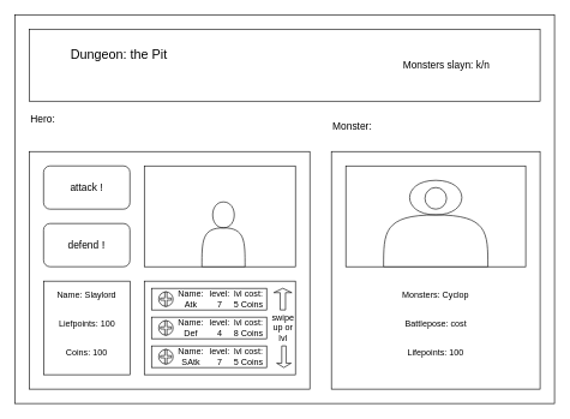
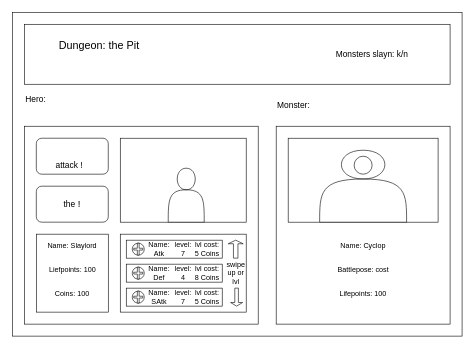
  <mxCell id="0" />
  <mxCell id="1" parent="0" />
  <mxCell id="2" value="" style="rounded=0;whiteSpace=wrap;html=1;" vertex="1" parent="1"><mxGeometry x="20" y="20" width="750" height="540" as="geometry" /></mxCell>
  <mxCell id="3" value="" style="rounded=0;whiteSpace=wrap;html=1;" vertex="1" parent="1"><mxGeometry x="40" y="40" width="710" height="100" as="geometry" /></mxCell>
  <mxCell id="4" value="&lt;font style=&quot;font-size: 18px&quot;&gt;Dungeon: the Pit&lt;/font&gt;" style="text;html=1;strokeColor=none;fillColor=none;align=center;verticalAlign=middle;whiteSpace=wrap;rounded=0;" vertex="1" parent="1"><mxGeometry x="80" y="65" width="170" height="20" as="geometry" /></mxCell>
  <mxCell id="5" value="&lt;font style=&quot;font-size: 14px&quot;&gt;Monsters slayn: k/n&lt;/font&gt;" style="text;html=1;strokeColor=none;fillColor=none;align=center;verticalAlign=middle;whiteSpace=wrap;rounded=0;" vertex="1" parent="1"><mxGeometry x="530" y="80" width="180" height="20" as="geometry" /></mxCell>
  <mxCell id="6" value="" style="rounded=0;whiteSpace=wrap;html=1;" vertex="1" parent="1"><mxGeometry x="40" y="210" width="390" height="330" as="geometry" /></mxCell>
  <mxCell id="7" value="" style="rounded=0;whiteSpace=wrap;html=1;" vertex="1" parent="1"><mxGeometry x="460" y="210" width="290" height="330" as="geometry" /></mxCell>
  <mxCell id="8" value="&lt;div align=&quot;left&quot;&gt;&lt;font style=&quot;font-size: 14px&quot;&gt;Hero:&lt;/font&gt;&lt;/div&gt;" style="text;html=1;strokeColor=none;fillColor=none;align=left;verticalAlign=middle;whiteSpace=wrap;rounded=0;" vertex="1" parent="1"><mxGeometry x="40" y="155" width="40" height="20" as="geometry" /></mxCell>
  <mxCell id="9" value="&lt;div align=&quot;left&quot;&gt;&lt;font style=&quot;font-size: 14px&quot;&gt;Monster:&lt;/font&gt;&lt;/div&gt;" style="text;html=1;strokeColor=none;fillColor=none;align=left;verticalAlign=middle;whiteSpace=wrap;rounded=0;" vertex="1" parent="1"><mxGeometry x="460" y="165" width="40" height="20" as="geometry" /></mxCell>
  <mxCell id="10" value="" style="rounded=1;whiteSpace=wrap;html=1;" vertex="1" parent="1"><mxGeometry x="60" y="230" width="120" height="60" as="geometry" /></mxCell>
  <mxCell id="11" value="" style="rounded=1;whiteSpace=wrap;html=1;" vertex="1" parent="1"><mxGeometry x="60" y="310" width="120" height="60" as="geometry" /></mxCell>
- <mxCell id="12" value="&lt;font style=&quot;font-size: 14px&quot;&gt;attack !&lt;/font&gt;" style="text;html=1;strokeColor=none;fillColor=none;align=center;verticalAlign=middle;whiteSpace=wrap;rounded=0;" vertex="1" parent="1"><mxGeometry x="95" y="250" width="50" height="20" as="geometry" /></mxCell>
- <mxCell id="13" value="&lt;font style=&quot;font-size: 14px&quot;&gt;defend&lt;/font&gt;&lt;font size=&quot;3&quot;&gt; !&lt;/font&gt;" style="text;html=1;strokeColor=none;fillColor=none;align=center;verticalAlign=middle;whiteSpace=wrap;rounded=0;" vertex="1" parent="1"><mxGeometry x="90" y="330" width="60" height="20" as="geometry" /></mxCell>
+ <mxCell id="12" value="&lt;font style=&quot;font-size: 14px&quot;&gt;attack !&lt;/font&gt;" style="text;html=1;strokeColor=none;fillColor=none;align=center;verticalAlign=middle;whiteSpace=wrap;rounded=0;" vertex="1" parent="1"><mxGeometry x="90" y="265" width="50" height="20" as="geometry" /></mxCell>
+ <mxCell id="13" value="&lt;font style=&quot;font-size: 14px&quot;&gt;the&lt;/font&gt;&lt;font size=&quot;3&quot;&gt; !&lt;/font&gt;" style="text;html=1;strokeColor=none;fillColor=none;align=center;verticalAlign=middle;whiteSpace=wrap;rounded=0;" vertex="1" parent="1"><mxGeometry x="90" y="330" width="60" height="20" as="geometry" /></mxCell>
  <mxCell id="14" value="" style="rounded=0;whiteSpace=wrap;html=1;" vertex="1" parent="1"><mxGeometry x="200" y="230" width="210" height="140" as="geometry" /></mxCell>
  <mxCell id="15" value="" style="shape=actor;whiteSpace=wrap;html=1;" vertex="1" parent="1"><mxGeometry x="280" y="280" width="60" height="90" as="geometry" /></mxCell>
  <mxCell id="16" value="" style="rounded=0;whiteSpace=wrap;html=1;" vertex="1" parent="1"><mxGeometry x="480" y="230" width="250" height="140" as="geometry" /></mxCell>
  <mxCell id="17" value="" style="shape=actor;whiteSpace=wrap;html=1;" vertex="1" parent="1"><mxGeometry x="532.5" y="250" width="145" height="120" as="geometry" /></mxCell>
  <mxCell id="18" value="" style="ellipse;whiteSpace=wrap;html=1;aspect=fixed;" vertex="1" parent="1"><mxGeometry x="590" y="260" width="30" height="30" as="geometry" /></mxCell>
- <mxCell id="19" value="Monsters: Cyclop" style="text;html=1;strokeColor=none;fillColor=none;align=center;verticalAlign=middle;whiteSpace=wrap;rounded=0;" vertex="1" parent="1"><mxGeometry x="535" y="400" width="140" height="20" as="geometry" /></mxCell>
+ <mxCell id="19" value="Name: Cyclop" style="text;html=1;strokeColor=none;fillColor=none;align=center;verticalAlign=middle;whiteSpace=wrap;rounded=0;" vertex="1" parent="1"><mxGeometry x="535" y="400" width="140" height="20" as="geometry" /></mxCell>
  <mxCell id="20" value="Battlepose: cost" style="text;html=1;strokeColor=none;fillColor=none;align=center;verticalAlign=middle;whiteSpace=wrap;rounded=0;" vertex="1" parent="1"><mxGeometry x="542.5" y="440" width="125" height="20" as="geometry" /></mxCell>
  <mxCell id="21" value="Lifepoints: 100" style="text;html=1;strokeColor=none;fillColor=none;align=center;verticalAlign=middle;whiteSpace=wrap;rounded=0;" vertex="1" parent="1"><mxGeometry x="550" y="480" width="110" height="20" as="geometry" /></mxCell>
  <mxCell id="22" value="" style="rounded=0;whiteSpace=wrap;html=1;" vertex="1" parent="1"><mxGeometry x="60" y="390" width="120" height="130" as="geometry" /></mxCell>
  <mxCell id="23" value="Name: Slaylord" style="text;html=1;strokeColor=none;fillColor=none;align=center;verticalAlign=middle;whiteSpace=wrap;rounded=0;" vertex="1" parent="1"><mxGeometry x="60" y="400" width="120" height="20" as="geometry" /></mxCell>
  <mxCell id="24" value="Liefpoints: 100" style="text;html=1;strokeColor=none;fillColor=none;align=center;verticalAlign=middle;whiteSpace=wrap;rounded=0;" vertex="1" parent="1"><mxGeometry x="47.5" y="440" width="145" height="20" as="geometry" /></mxCell>
  <mxCell id="25" value="Coins: 100" style="text;html=1;strokeColor=none;fillColor=none;align=center;verticalAlign=middle;whiteSpace=wrap;rounded=0;" vertex="1" parent="1"><mxGeometry x="75" y="480" width="90" height="20" as="geometry" /></mxCell>
  <mxCell id="26" value="" style="rounded=0;whiteSpace=wrap;html=1;" vertex="1" parent="1"><mxGeometry x="200" y="390" width="210" height="130" as="geometry" /></mxCell>
  <mxCell id="27" value="" style="rounded=0;whiteSpace=wrap;html=1;" vertex="1" parent="1"><mxGeometry x="210" y="400" width="160" height="30" as="geometry" /></mxCell>
  <mxCell id="28" value="" style="shape=singleArrow;direction=north;whiteSpace=wrap;html=1;" vertex="1" parent="1"><mxGeometry x="380" y="400" width="25" height="30" as="geometry" /></mxCell>
  <mxCell id="29" value="" style="shape=singleArrow;direction=south;whiteSpace=wrap;html=1;" vertex="1" parent="1"><mxGeometry x="384" y="480" width="20" height="30" as="geometry" /></mxCell>
  <mxCell id="30" value="swipe up or lvl" style="text;html=1;strokeColor=none;fillColor=none;align=center;verticalAlign=middle;whiteSpace=wrap;rounded=0;" vertex="1" parent="1"><mxGeometry x="372.5" y="445" width="40" height="20" as="geometry" /></mxCell>
  <mxCell id="31" value="Name: Atk" style="text;html=1;strokeColor=none;fillColor=none;align=center;verticalAlign=middle;whiteSpace=wrap;rounded=0;" vertex="1" parent="1"><mxGeometry x="245" y="405" width="40" height="20" as="geometry" /></mxCell>
  <mxCell id="32" value="&lt;div&gt;level:&lt;/div&gt;&lt;div&gt;7&lt;br&gt;&lt;/div&gt;" style="text;html=1;strokeColor=none;fillColor=none;align=center;verticalAlign=middle;whiteSpace=wrap;rounded=0;" vertex="1" parent="1"><mxGeometry x="285" y="405" width="40" height="20" as="geometry" /></mxCell>
  <mxCell id="33" value="&lt;div&gt;lvl cost:&lt;/div&gt;&lt;div&gt;5 Coins&lt;br&gt;&lt;/div&gt;" style="text;html=1;strokeColor=none;fillColor=none;align=center;verticalAlign=middle;whiteSpace=wrap;rounded=0;" vertex="1" parent="1"><mxGeometry x="320" y="405" width="50" height="20" as="geometry" /></mxCell>
  <mxCell id="34" value="" style="ellipse;whiteSpace=wrap;html=1;aspect=fixed;" vertex="1" parent="1"><mxGeometry x="220" y="405" width="20" height="20" as="geometry" /></mxCell>
  <mxCell id="35" value="" style="shape=cross;whiteSpace=wrap;html=1;" vertex="1" parent="1"><mxGeometry x="222.5" y="405" width="15" height="20" as="geometry" /></mxCell>
  <mxCell id="36" value="" style="rounded=0;whiteSpace=wrap;html=1;" vertex="1" parent="1"><mxGeometry x="210" y="480" width="160" height="30" as="geometry" /></mxCell>
  <mxCell id="37" value="Name: SAtk" style="text;html=1;strokeColor=none;fillColor=none;align=center;verticalAlign=middle;whiteSpace=wrap;rounded=0;" vertex="1" parent="1"><mxGeometry x="245" y="485" width="40" height="20" as="geometry" /></mxCell>
  <mxCell id="38" value="&lt;div&gt;level:&lt;/div&gt;&lt;div&gt;7&lt;br&gt;&lt;/div&gt;" style="text;html=1;strokeColor=none;fillColor=none;align=center;verticalAlign=middle;whiteSpace=wrap;rounded=0;" vertex="1" parent="1"><mxGeometry x="285" y="485" width="40" height="20" as="geometry" /></mxCell>
  <mxCell id="39" value="&lt;div&gt;lvl cost:&lt;/div&gt;&lt;div&gt;5 Coins&lt;br&gt;&lt;/div&gt;" style="text;html=1;strokeColor=none;fillColor=none;align=center;verticalAlign=middle;whiteSpace=wrap;rounded=0;" vertex="1" parent="1"><mxGeometry x="320" y="485" width="50" height="20" as="geometry" /></mxCell>
  <mxCell id="40" value="" style="ellipse;whiteSpace=wrap;html=1;aspect=fixed;" vertex="1" parent="1"><mxGeometry x="220" y="485" width="20" height="20" as="geometry" /></mxCell>
  <mxCell id="41" value="" style="shape=cross;whiteSpace=wrap;html=1;" vertex="1" parent="1"><mxGeometry x="222.5" y="485" width="15" height="20" as="geometry" /></mxCell>
  <mxCell id="42" value="" style="rounded=0;whiteSpace=wrap;html=1;" vertex="1" parent="1"><mxGeometry x="210" y="440" width="160" height="30" as="geometry" /></mxCell>
  <mxCell id="43" value="Name: Def" style="text;html=1;strokeColor=none;fillColor=none;align=center;verticalAlign=middle;whiteSpace=wrap;rounded=0;" vertex="1" parent="1"><mxGeometry x="245" y="445" width="40" height="20" as="geometry" /></mxCell>
  <mxCell id="44" value="&lt;div&gt;level:&lt;/div&gt;&lt;div&gt;4&lt;br&gt;&lt;/div&gt;" style="text;html=1;strokeColor=none;fillColor=none;align=center;verticalAlign=middle;whiteSpace=wrap;rounded=0;" vertex="1" parent="1"><mxGeometry x="285" y="445" width="40" height="20" as="geometry" /></mxCell>
  <mxCell id="45" value="&lt;div&gt;lvl cost:&lt;/div&gt;&lt;div&gt;8 Coins&lt;br&gt;&lt;/div&gt;" style="text;html=1;strokeColor=none;fillColor=none;align=center;verticalAlign=middle;whiteSpace=wrap;rounded=0;" vertex="1" parent="1"><mxGeometry x="320" y="445" width="50" height="20" as="geometry" /></mxCell>
  <mxCell id="46" value="" style="ellipse;whiteSpace=wrap;html=1;aspect=fixed;" vertex="1" parent="1"><mxGeometry x="220" y="445" width="20" height="20" as="geometry" /></mxCell>
  <mxCell id="47" value="" style="shape=cross;whiteSpace=wrap;html=1;" vertex="1" parent="1"><mxGeometry x="222.5" y="445" width="15" height="20" as="geometry" /></mxCell>
